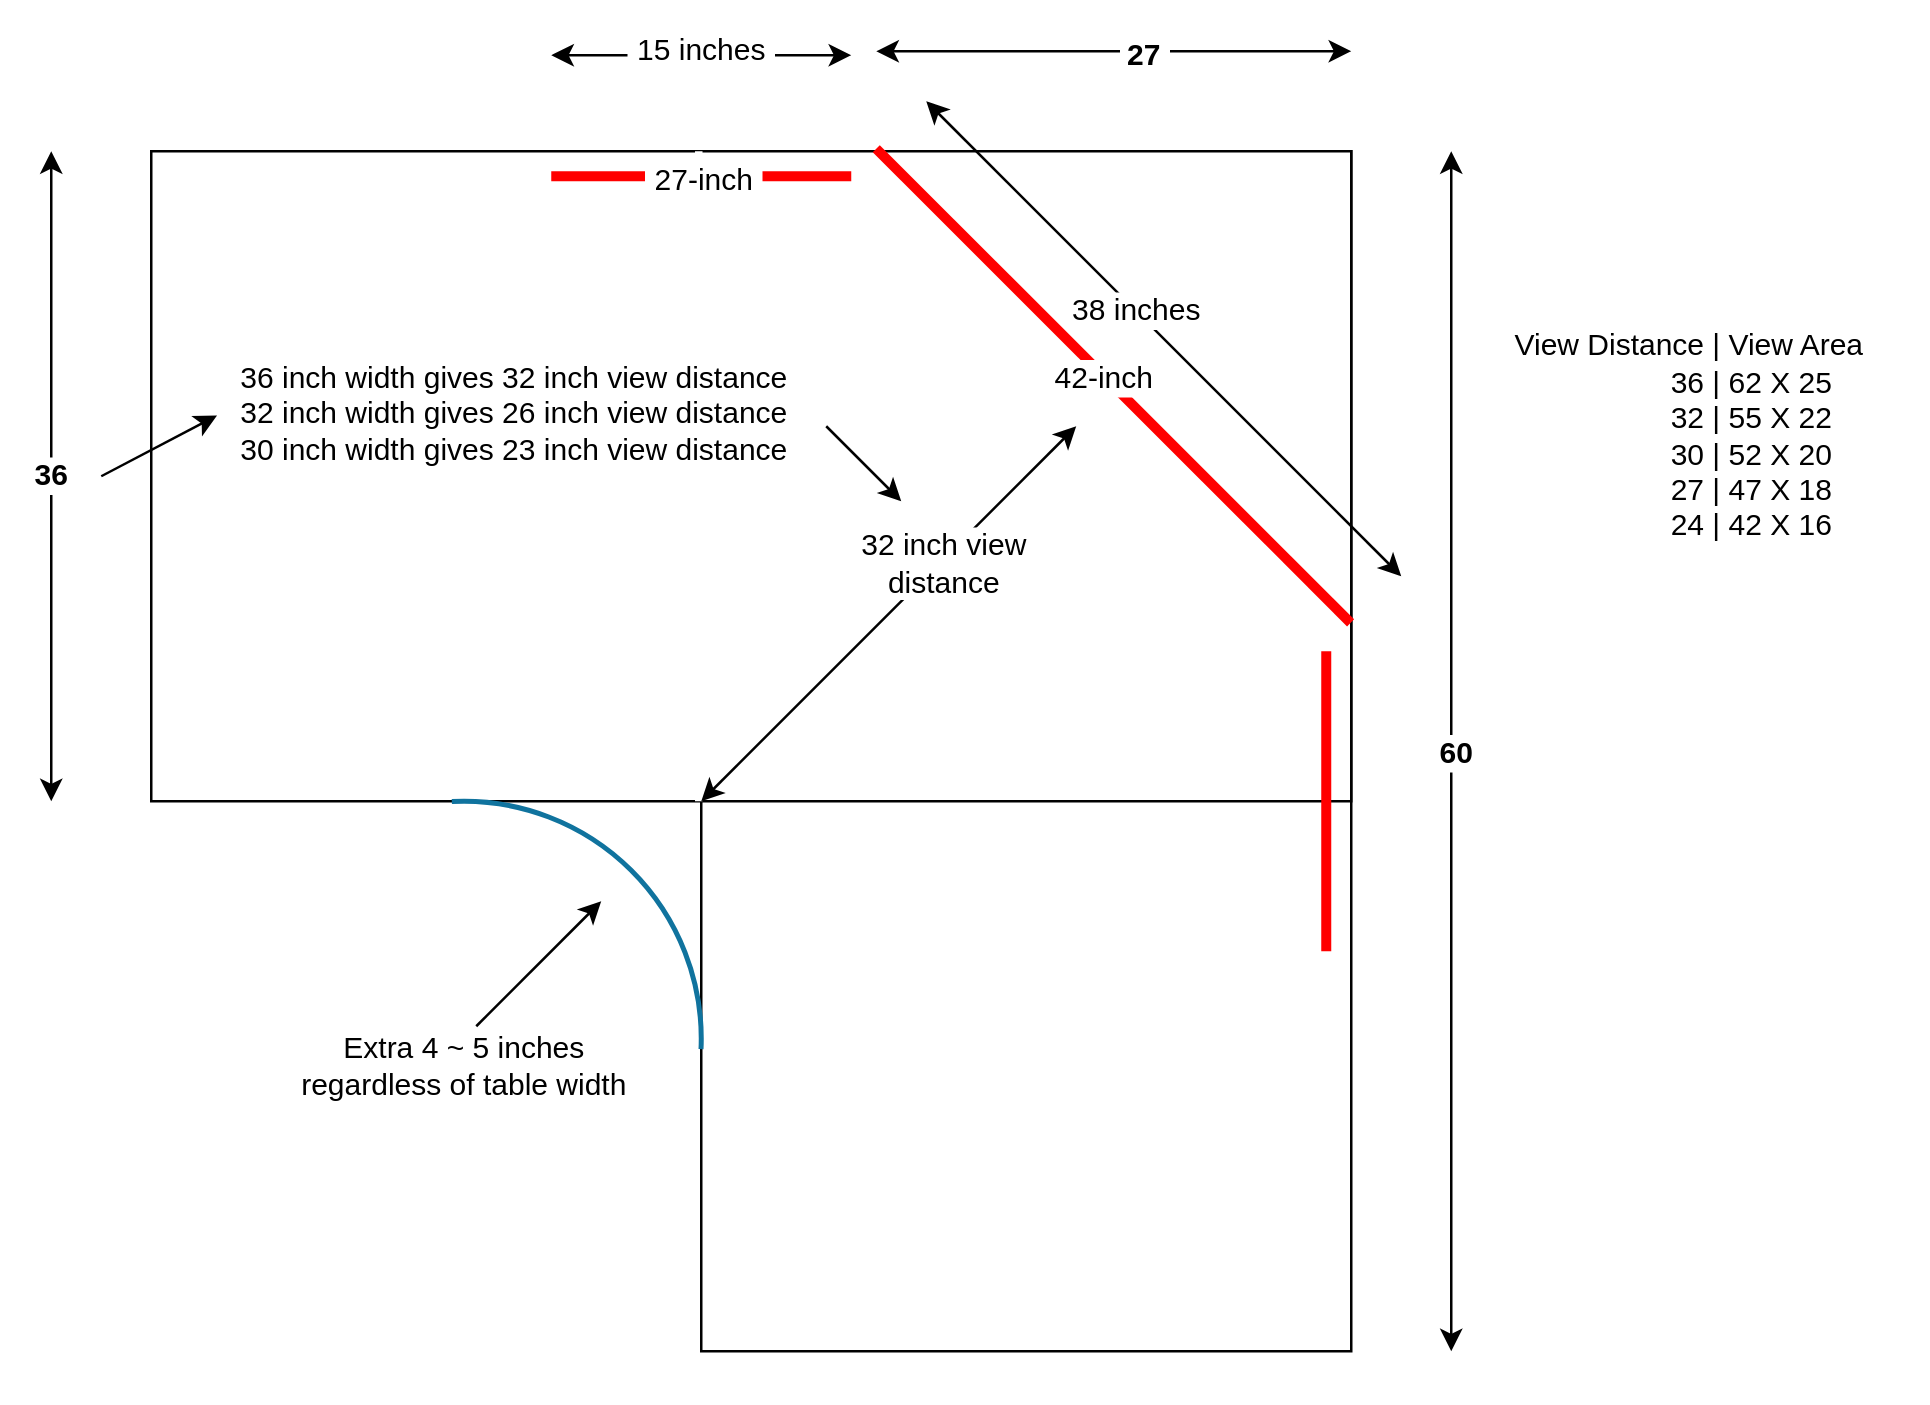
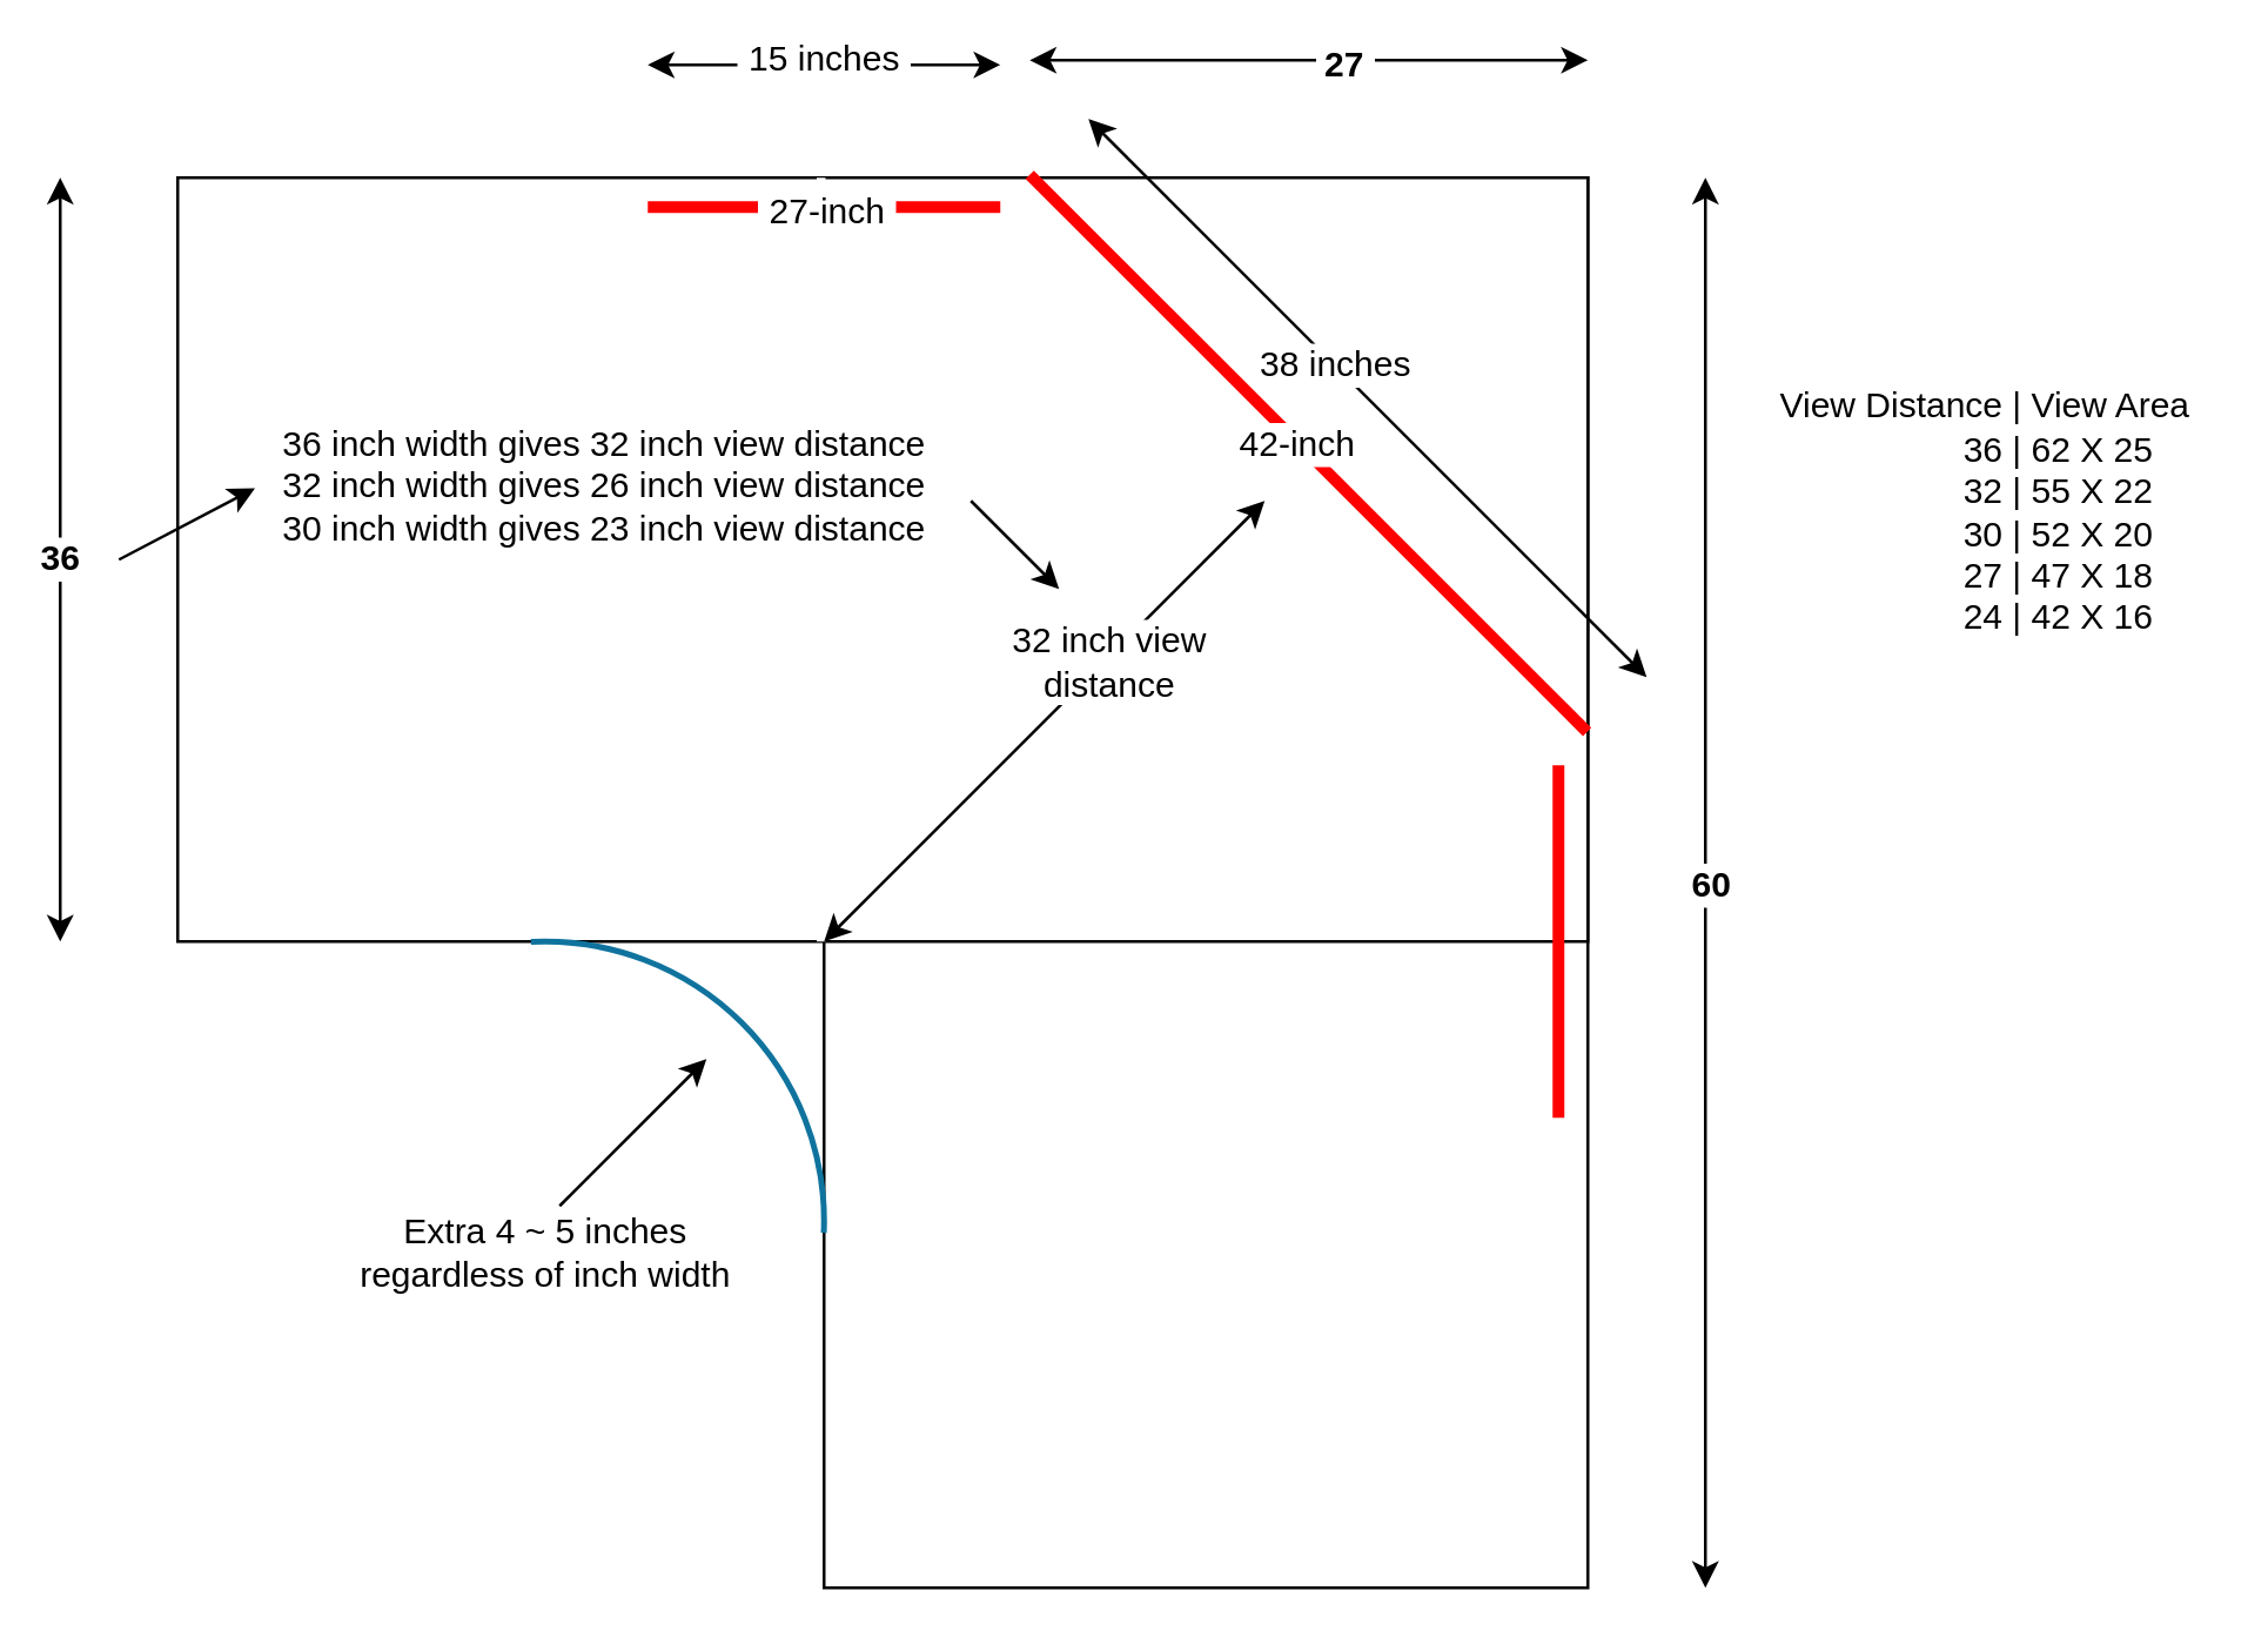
  <mxCell id="0" />
  <mxCell id="1" parent="0" />
  <mxCell id="2" value="" style="rounded=0;whiteSpace=wrap;html=1;direction=south;" vertex="1" parent="1"><mxGeometry x="280" y="60" width="260" height="480" as="geometry" /></mxCell>
  <mxCell id="3" value="" style="rounded=0;whiteSpace=wrap;html=1;" vertex="1" parent="1"><mxGeometry x="60" y="60" width="480" height="260" as="geometry" /></mxCell>
  <mxCell id="4" value="" style="verticalLabelPosition=bottom;verticalAlign=top;html=1;shape=mxgraph.basic.arc;strokeColor=#10739E;strokeWidth=2;startAngle=0.992;endAngle=0.257;" vertex="1" parent="1"><mxGeometry x="90" y="320" width="190" height="190" as="geometry" /></mxCell>
  <mxCell id="5" value="" style="endArrow=none;html=1;entryX=0.393;entryY=0.001;entryDx=0;entryDy=0;entryPerimeter=0;strokeWidth=4;strokeColor=#FF0000;" edge="1" parent="1" target="2"><mxGeometry width="50" height="50" relative="1" as="geometry"><mxPoint x="350" y="59" as="sourcePoint" /><mxPoint x="620" y="59" as="targetPoint" /></mxGeometry></mxCell>
  <mxCell id="6" value="42-inch" style="text;html=1;align=center;verticalAlign=middle;resizable=0;points=[];;labelBackgroundColor=#ffffff;" vertex="1" connectable="0" parent="5"><mxGeometry x="0.16" y="1" relative="1" as="geometry"><mxPoint x="-20.93" y="-18.57" as="offset" /></mxGeometry></mxCell>
  <mxCell id="7" value="" style="endArrow=none;html=1;strokeColor=#FF0000;strokeWidth=4;" edge="1" parent="1"><mxGeometry width="50" height="50" relative="1" as="geometry"><mxPoint x="530" y="260" as="sourcePoint" /><mxPoint x="530" y="380" as="targetPoint" /></mxGeometry></mxCell>
  <mxCell id="8" value="" style="endArrow=none;html=1;strokeColor=#FFFFFF;strokeWidth=3;" edge="1" parent="1"><mxGeometry width="50" height="50" relative="1" as="geometry"><mxPoint x="279" y="320" as="sourcePoint" /><mxPoint x="279" y="60" as="targetPoint" /></mxGeometry></mxCell>
  <mxCell id="9" value="" style="endArrow=none;html=1;strokeColor=#FF0000;strokeWidth=4;" edge="1" parent="1"><mxGeometry width="50" height="50" relative="1" as="geometry"><mxPoint x="220" y="70" as="sourcePoint" /><mxPoint x="340" y="70" as="targetPoint" /></mxGeometry></mxCell>
  <mxCell id="10" value="&amp;nbsp;27-inch&amp;nbsp;" style="text;html=1;align=center;verticalAlign=middle;resizable=0;points=[];;labelBackgroundColor=#ffffff;" vertex="1" connectable="0" parent="9"><mxGeometry x="0.217" y="-1" relative="1" as="geometry"><mxPoint x="-13" as="offset" /></mxGeometry></mxCell>
  <mxCell id="11" value="" style="endArrow=classic;startArrow=classic;html=1;strokeColor=#000000;strokeWidth=1;" edge="1" parent="1"><mxGeometry width="50" height="50" relative="1" as="geometry"><mxPoint x="280" y="320" as="sourcePoint" /><mxPoint x="430" y="170" as="targetPoint" /></mxGeometry></mxCell>
  <mxCell id="12" value="32 inch view &lt;br&gt;distance" style="text;html=1;align=center;verticalAlign=middle;resizable=0;points=[];;labelBackgroundColor=#ffffff;" vertex="1" connectable="0" parent="11"><mxGeometry x="0.271" relative="1" as="geometry"><mxPoint x="1" as="offset" /></mxGeometry></mxCell>
  <mxCell id="13" value="36 inch width gives 32 inch view distance&lt;br&gt;32 inch width gives 26 inch view distance&lt;br&gt;30 inch width gives 23 inch view distance" style="text;html=1;align=center;verticalAlign=middle;resizable=0;points=[];;autosize=1;" vertex="1" parent="1"><mxGeometry x="90" y="140" width="230" height="50" as="geometry" /></mxCell>
  <mxCell id="14" value="" style="endArrow=classic;startArrow=classic;html=1;strokeColor=#000000;strokeWidth=1;" edge="1" parent="1"><mxGeometry width="50" height="50" relative="1" as="geometry"><mxPoint x="580" y="540" as="sourcePoint" /><mxPoint x="580" y="60" as="targetPoint" /></mxGeometry></mxCell>
  <mxCell id="15" value="60" style="text;html=1;align=center;verticalAlign=middle;resizable=0;points=[];;labelBackgroundColor=#ffffff;fontStyle=1" vertex="1" connectable="0" parent="14"><mxGeometry x="0.206" y="-1" relative="1" as="geometry"><mxPoint y="49.17" as="offset" /></mxGeometry></mxCell>
  <mxCell id="16" value="" style="endArrow=classic;startArrow=classic;html=1;strokeColor=#000000;strokeWidth=1;" edge="1" parent="1"><mxGeometry width="50" height="50" relative="1" as="geometry"><mxPoint x="20" y="320" as="sourcePoint" /><mxPoint x="20" y="60" as="targetPoint" /></mxGeometry></mxCell>
  <mxCell id="17" value="&lt;b&gt;36&lt;/b&gt;" style="text;html=1;align=center;verticalAlign=middle;resizable=0;points=[];;labelBackgroundColor=#ffffff;" vertex="1" connectable="0" parent="16"><mxGeometry x="-0.164" y="1" relative="1" as="geometry"><mxPoint y="-21.67" as="offset" /></mxGeometry></mxCell>
  <mxCell id="18" value="View Distance | View Area&lt;br&gt;&amp;nbsp; &amp;nbsp; &amp;nbsp; &amp;nbsp; &amp;nbsp; &amp;nbsp; &amp;nbsp; &amp;nbsp;36 | 62 X 25&lt;br&gt;&amp;nbsp; &amp;nbsp; &amp;nbsp; &amp;nbsp; &amp;nbsp; &amp;nbsp; &amp;nbsp; &amp;nbsp;32 | 55 X 22&lt;br&gt;&amp;nbsp; &amp;nbsp; &amp;nbsp; &amp;nbsp; &amp;nbsp; &amp;nbsp; &amp;nbsp; &amp;nbsp;30 | 52 X 20&lt;br&gt;&amp;nbsp; &amp;nbsp; &amp;nbsp; &amp;nbsp; &amp;nbsp; &amp;nbsp; &amp;nbsp; &amp;nbsp;27 | 47 X 18&lt;br&gt;&amp;nbsp; &amp;nbsp; &amp;nbsp; &amp;nbsp; &amp;nbsp; &amp;nbsp; &amp;nbsp; &amp;nbsp; 24 | 42 X 16&amp;nbsp;" style="text;html=1;align=center;verticalAlign=middle;resizable=0;points=[];;autosize=1;" vertex="1" parent="1"><mxGeometry x="600" y="129" width="150" height="90" as="geometry" /></mxCell>
  <mxCell id="19" value="" style="endArrow=classic;startArrow=classic;html=1;strokeColor=#000000;strokeWidth=1;" edge="1" parent="1"><mxGeometry width="50" height="50" relative="1" as="geometry"><mxPoint x="220" y="21.58" as="sourcePoint" /><mxPoint x="340" y="21.58" as="targetPoint" /></mxGeometry></mxCell>
  <mxCell id="20" value="&amp;nbsp;15 inches&amp;nbsp;" style="text;html=1;align=center;verticalAlign=middle;resizable=0;points=[];;labelBackgroundColor=#ffffff;" vertex="1" connectable="0" parent="19"><mxGeometry x="0.141" y="3" relative="1" as="geometry"><mxPoint x="-8.33" y="0.42" as="offset" /></mxGeometry></mxCell>
  <mxCell id="21" value="" style="endArrow=classic;startArrow=classic;html=1;strokeColor=#000000;strokeWidth=1;" edge="1" parent="1"><mxGeometry width="50" height="50" relative="1" as="geometry"><mxPoint x="370" y="40" as="sourcePoint" /><mxPoint x="560" y="230" as="targetPoint" /></mxGeometry></mxCell>
  <mxCell id="22" value="38 inches" style="text;html=1;align=center;verticalAlign=middle;resizable=0;points=[];;labelBackgroundColor=#ffffff;" vertex="1" connectable="0" parent="21"><mxGeometry x="-0.124" relative="1" as="geometry"><mxPoint as="offset" /></mxGeometry></mxCell>
  <mxCell id="23" value="" style="endArrow=classic;startArrow=classic;html=1;strokeColor=#000000;strokeWidth=1;" edge="1" parent="1"><mxGeometry width="50" height="50" relative="1" as="geometry"><mxPoint x="350" y="20" as="sourcePoint" /><mxPoint x="540" y="20" as="targetPoint" /></mxGeometry></mxCell>
  <mxCell id="24" value="&lt;b&gt;&amp;nbsp;27&amp;nbsp;&lt;/b&gt;" style="text;html=1;align=center;verticalAlign=middle;resizable=0;points=[];;labelBackgroundColor=#ffffff;" vertex="1" connectable="0" parent="23"><mxGeometry x="0.115" y="-1" relative="1" as="geometry"><mxPoint as="offset" /></mxGeometry></mxCell>
  <mxCell id="25" value="" style="endArrow=classic;html=1;strokeColor=#000000;strokeWidth=1;entryX=-0.016;entryY=0.514;entryDx=0;entryDy=0;entryPerimeter=0;" edge="1" parent="1" target="13"><mxGeometry width="50" height="50" relative="1" as="geometry"><mxPoint x="40" y="190" as="sourcePoint" /><mxPoint x="90" y="140" as="targetPoint" /></mxGeometry></mxCell>
  <mxCell id="26" value="" style="endArrow=classic;html=1;strokeColor=#000000;strokeWidth=1;" edge="1" parent="1"><mxGeometry width="50" height="50" relative="1" as="geometry"><mxPoint x="330" y="170" as="sourcePoint" /><mxPoint x="360" y="200" as="targetPoint" /></mxGeometry></mxCell>
  <mxCell id="27" value="" style="endArrow=classic;html=1;strokeColor=#000000;strokeWidth=1;" edge="1" parent="1"><mxGeometry width="50" height="50" relative="1" as="geometry"><mxPoint x="190" y="410" as="sourcePoint" /><mxPoint x="240" y="360" as="targetPoint" /></mxGeometry></mxCell>
- <mxCell id="28" value="Extra 4 ~ 5 inches&lt;br&gt;regardless of table width" style="text;html=1;align=center;verticalAlign=middle;resizable=0;points=[];;autosize=1;" vertex="1" parent="1"><mxGeometry x="110" y="411" width="150" height="30" as="geometry" /></mxCell>
+ <mxCell id="28" value="Extra 4 ~ 5 inches&lt;br&gt;regardless of inch width" style="text;html=1;align=center;verticalAlign=middle;resizable=0;points=[];;autosize=1;" vertex="1" parent="1"><mxGeometry x="110" y="411" width="150" height="30" as="geometry" /></mxCell>
